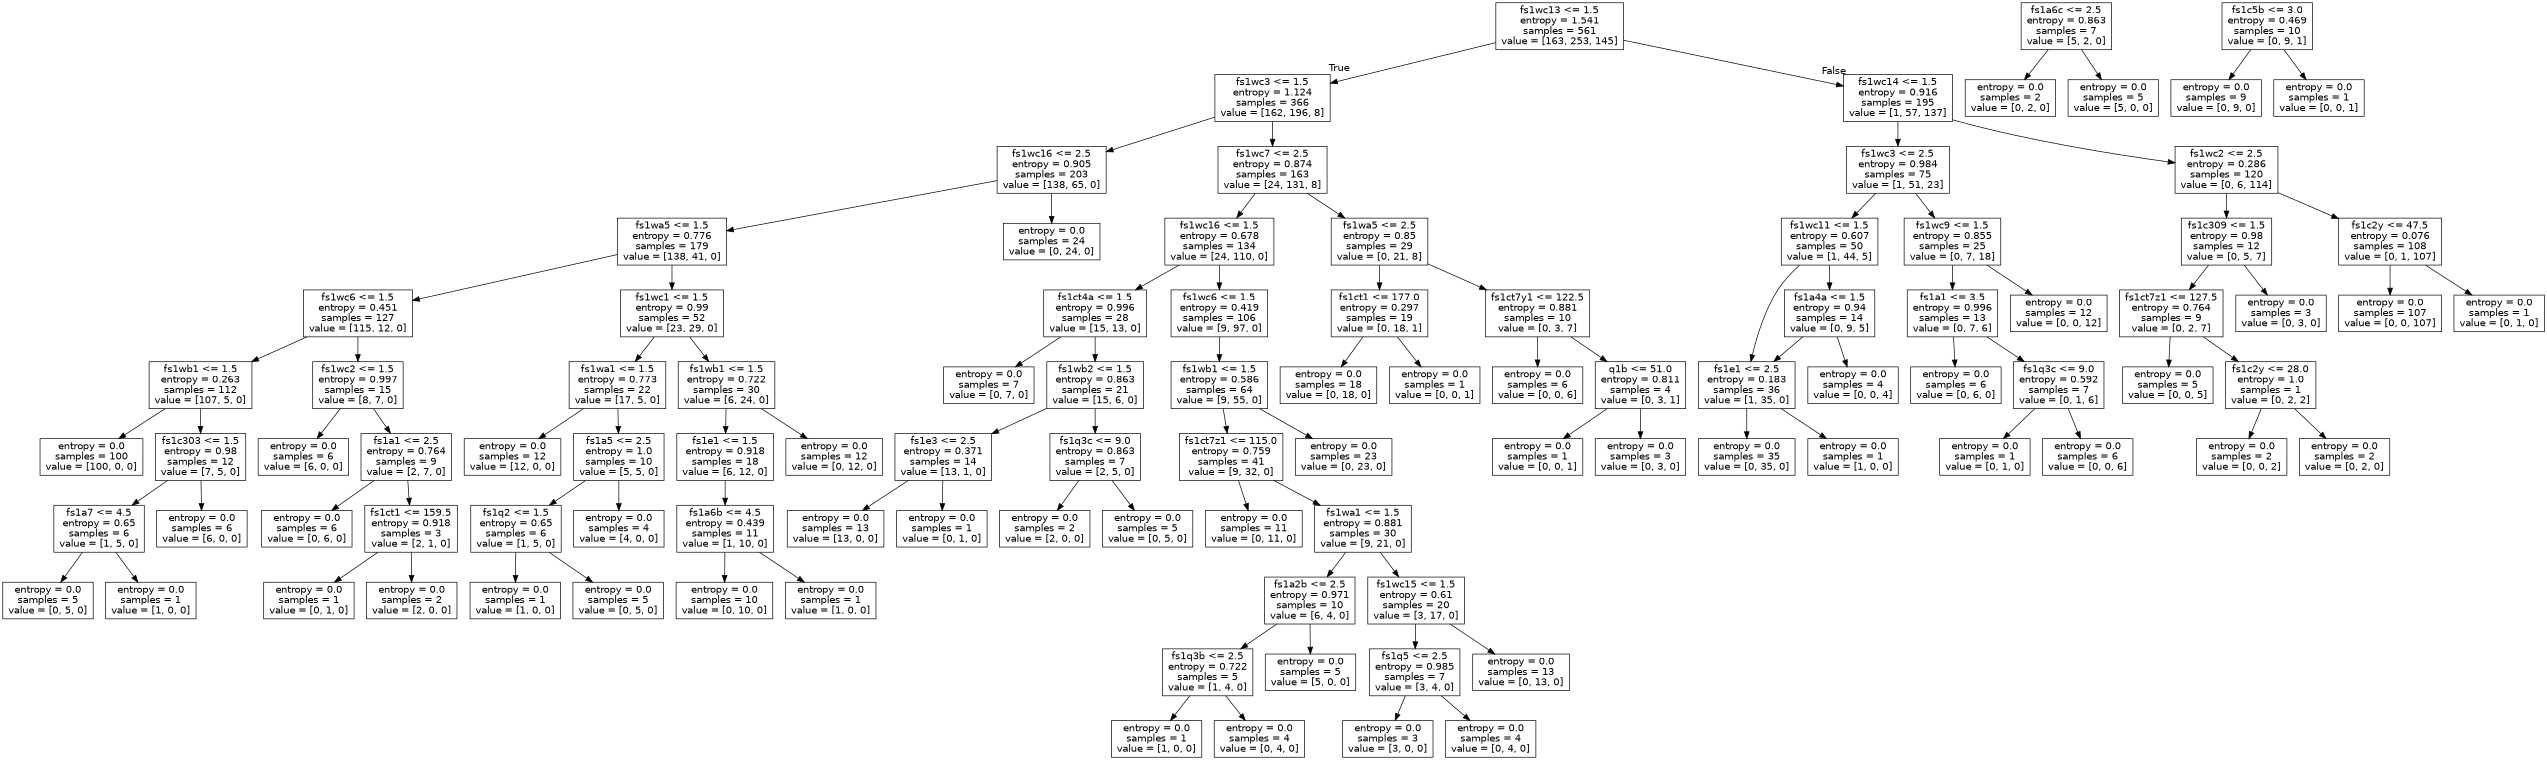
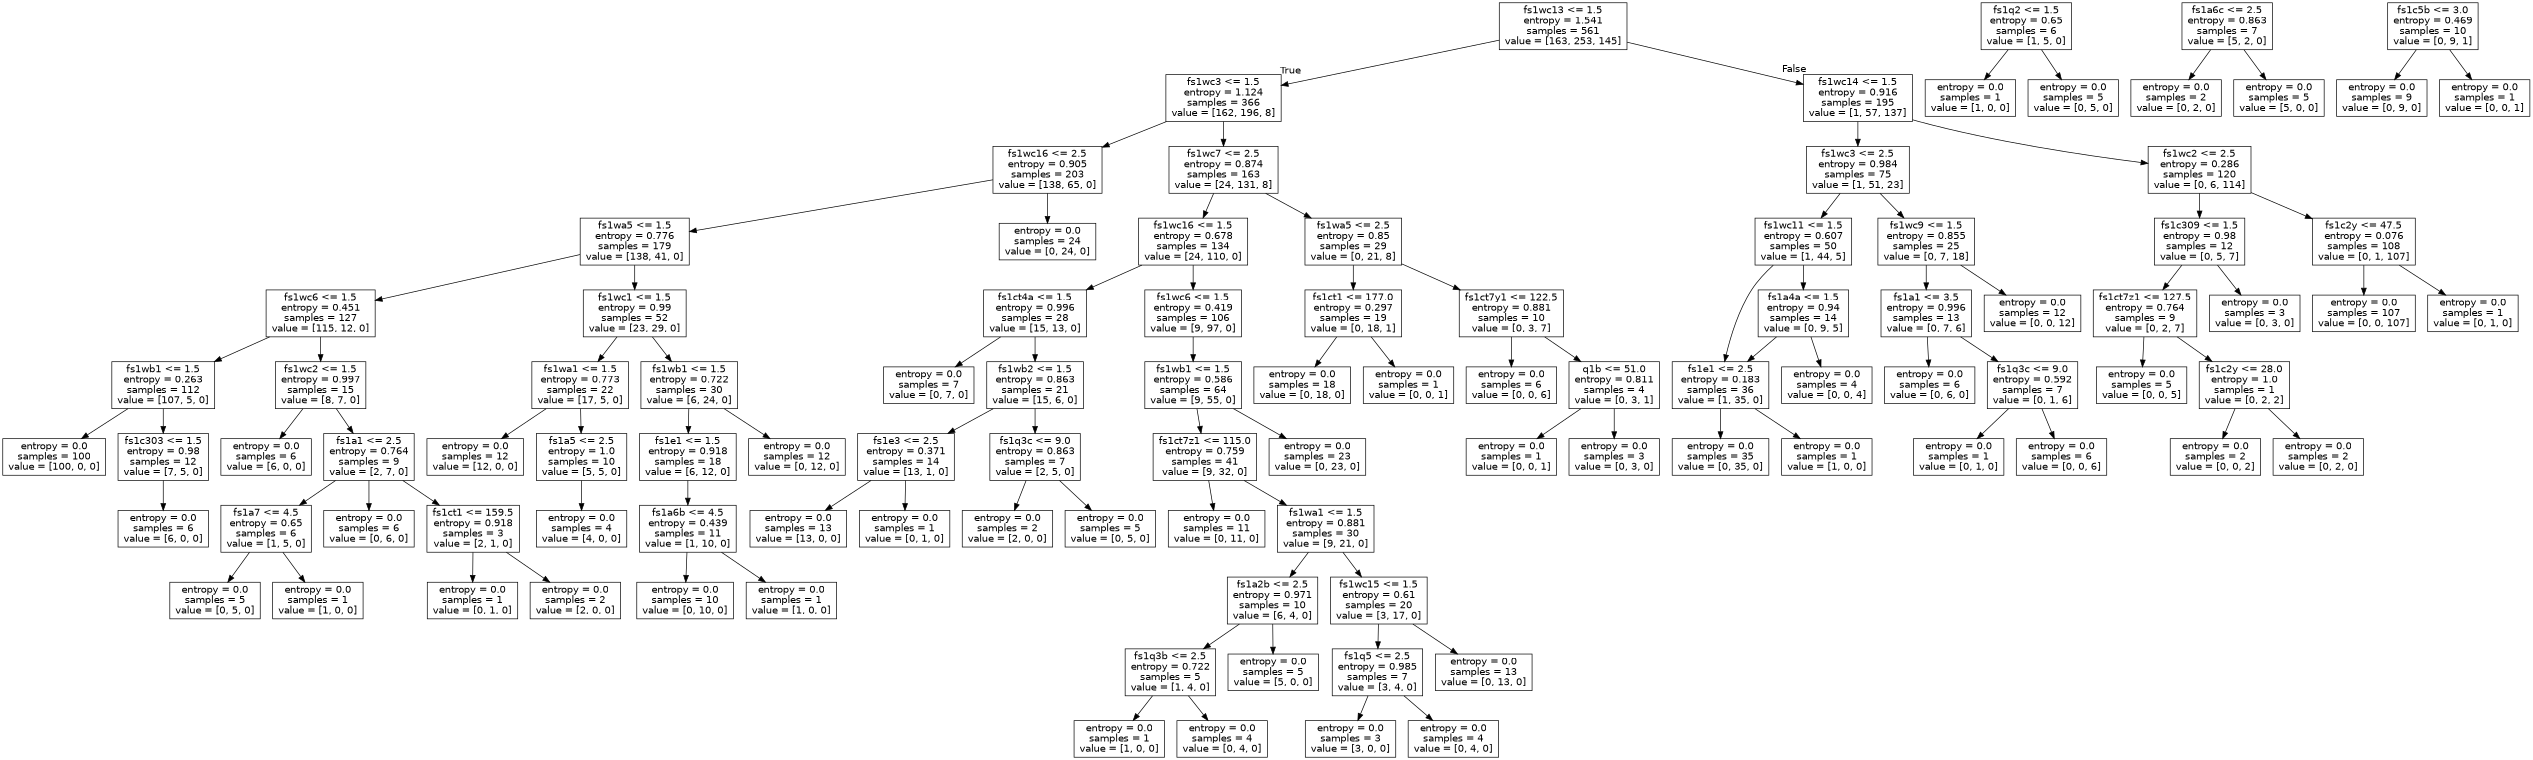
  digraph {
    node [fontname=helvetica shape=box]
    edge [fontname=helvetica]
    n1 [label="fs1wc13 <= 1.5\nentropy = 1.541\nsamples = 561\nvalue = [163, 253, 145]"]
    n2 [label="fs1wc3 <= 1.5\nentropy = 1.124\nsamples = 366\nvalue = [162, 196, 8]"]
    n3 [label="fs1wc14 <= 1.5\nentropy = 0.916\nsamples = 195\nvalue = [1, 57, 137]"]
    n4 [label="fs1wc16 <= 2.5\nentropy = 0.905\nsamples = 203\nvalue = [138, 65, 0]"]
    n5 [label="fs1wc7 <= 2.5\nentropy = 0.874\nsamples = 163\nvalue = [24, 131, 8]"]
    n6 [label="fs1wc3 <= 2.5\nentropy = 0.984\nsamples = 75\nvalue = [1, 51, 23]"]
    n7 [label="fs1wc2 <= 2.5\nentropy = 0.286\nsamples = 120\nvalue = [0, 6, 114]"]
    n8 [label="fs1wa5 <= 1.5\nentropy = 0.776\nsamples = 179\nvalue = [138, 41, 0]"]
    n9 [label="entropy = 0.0\nsamples = 24\nvalue = [0, 24, 0]"]
    n10 [label="fs1wc16 <= 1.5\nentropy = 0.678\nsamples = 134\nvalue = [24, 110, 0]"]
    n11 [label="fs1wa5 <= 2.5\nentropy = 0.85\nsamples = 29\nvalue = [0, 21, 8]"]
    n12 [label="fs1wc6 <= 1.5\nentropy = 0.451\nsamples = 127\nvalue = [115, 12, 0]"]
    n13 [label="fs1wc1 <= 1.5\nentropy = 0.99\nsamples = 52\nvalue = [23, 29, 0]"]
    n14 [label="fs1wb1 <= 1.5\nentropy = 0.263\nsamples = 112\nvalue = [107, 5, 0]"]
    n15 [label="fs1wc2 <= 1.5\nentropy = 0.997\nsamples = 15\nvalue = [8, 7, 0]"]
    n16 [label="fs1wa1 <= 1.5\nentropy = 0.773\nsamples = 22\nvalue = [17, 5, 0]"]
    n17 [label="fs1wb1 <= 1.5\nentropy = 0.722\nsamples = 30\nvalue = [6, 24, 0]"]
    n18 [label="entropy = 0.0\nsamples = 100\nvalue = [100, 0, 0]"]
    n19 [label="fs1c303 <= 1.5\nentropy = 0.98\nsamples = 12\nvalue = [7, 5, 0]"]
    n20 [label="entropy = 0.0\nsamples = 6\nvalue = [6, 0, 0]"]
    n21 [label="fs1a1 <= 2.5\nentropy = 0.764\nsamples = 9\nvalue = [2, 7, 0]"]
    n22 [label="fs1a7 <= 4.5\nentropy = 0.65\nsamples = 6\nvalue = [1, 5, 0]"]
    n23 [label="entropy = 0.0\nsamples = 6\nvalue = [6, 0, 0]"]
    n24 [label="entropy = 0.0\nsamples = 5\nvalue = [0, 5, 0]"]
    n25 [label="entropy = 0.0\nsamples = 1\nvalue = [1, 0, 0]"]
    n26 [label="entropy = 0.0\nsamples = 6\nvalue = [0, 6, 0]"]
    n27 [label="fs1ct1 <= 159.5\nentropy = 0.918\nsamples = 3\nvalue = [2, 1, 0]"]
    n28 [label="entropy = 0.0\nsamples = 1\nvalue = [0, 1, 0]"]
    n29 [label="entropy = 0.0\nsamples = 2\nvalue = [2, 0, 0]"]
    n30 [label="entropy = 0.0\nsamples = 12\nvalue = [12, 0, 0]"]
    n31 [label="fs1a5 <= 2.5\nentropy = 1.0\nsamples = 10\nvalue = [5, 5, 0]"]
    n32 [label="fs1e1 <= 1.5\nentropy = 0.918\nsamples = 18\nvalue = [6, 12, 0]"]
    n33 [label="entropy = 0.0\nsamples = 12\nvalue = [0, 12, 0]"]
    n34 [label="fs1q2 <= 1.5\nentropy = 0.65\nsamples = 6\nvalue = [1, 5, 0]"]
    n35 [label="entropy = 0.0\nsamples = 4\nvalue = [4, 0, 0]"]
    n36 [label="entropy = 0.0\nsamples = 1\nvalue = [1, 0, 0]"]
    n37 [label="entropy = 0.0\nsamples = 5\nvalue = [0, 5, 0]"]
    n38 [label="fs1a6b <= 4.5\nentropy = 0.439\nsamples = 11\nvalue = [1, 10, 0]"]
    n39 [label="entropy = 0.0\nsamples = 10\nvalue = [0, 10, 0]"]
    n40 [label="entropy = 0.0\nsamples = 1\nvalue = [1, 0, 0]"]
    n41 [label="fs1a6c <= 2.5\nentropy = 0.863\nsamples = 7\nvalue = [5, 2, 0]"]
    n42 [label="entropy = 0.0\nsamples = 2\nvalue = [0, 2, 0]"]
    n43 [label="entropy = 0.0\nsamples = 5\nvalue = [5, 0, 0]"]
    n44 [label="fs1ct4a <= 1.5\nentropy = 0.996\nsamples = 28\nvalue = [15, 13, 0]"]
    n45 [label="fs1wc6 <= 1.5\nentropy = 0.419\nsamples = 106\nvalue = [9, 97, 0]"]
    n46 [label="fs1ct1 <= 177.0\nentropy = 0.297\nsamples = 19\nvalue = [0, 18, 1]"]
    n47 [label="fs1ct7y1 <= 122.5\nentropy = 0.881\nsamples = 10\nvalue = [0, 3, 7]"]
    n48 [label="entropy = 0.0\nsamples = 7\nvalue = [0, 7, 0]"]
    n49 [label="fs1wb2 <= 1.5\nentropy = 0.863\nsamples = 21\nvalue = [15, 6, 0]"]
    n50 [label="fs1wb1 <= 1.5\nentropy = 0.586\nsamples = 64\nvalue = [9, 55, 0]"]
    n51 [label="fs1e3 <= 2.5\nentropy = 0.371\nsamples = 14\nvalue = [13, 1, 0]"]
    n52 [label="fs1q3c <= 9.0\nentropy = 0.863\nsamples = 7\nvalue = [2, 5, 0]"]
    n53 [label="entropy = 0.0\nsamples = 13\nvalue = [13, 0, 0]"]
    n54 [label="entropy = 0.0\nsamples = 1\nvalue = [0, 1, 0]"]
    n55 [label="entropy = 0.0\nsamples = 2\nvalue = [2, 0, 0]"]
    n56 [label="entropy = 0.0\nsamples = 5\nvalue = [0, 5, 0]"]
    n57 [label="fs1ct7z1 <= 115.0\nentropy = 0.759\nsamples = 41\nvalue = [9, 32, 0]"]
    n58 [label="entropy = 0.0\nsamples = 23\nvalue = [0, 23, 0]"]
    n59 [label="entropy = 0.0\nsamples = 11\nvalue = [0, 11, 0]"]
    n60 [label="fs1wa1 <= 1.5\nentropy = 0.881\nsamples = 30\nvalue = [9, 21, 0]"]
    n61 [label="fs1a2b <= 2.5\nentropy = 0.971\nsamples = 10\nvalue = [6, 4, 0]"]
    n62 [label="fs1wc15 <= 1.5\nentropy = 0.61\nsamples = 20\nvalue = [3, 17, 0]"]
    n63 [label="fs1q3b <= 2.5\nentropy = 0.722\nsamples = 5\nvalue = [1, 4, 0]"]
    n64 [label="entropy = 0.0\nsamples = 5\nvalue = [5, 0, 0]"]
    n65 [label="fs1q5 <= 2.5\nentropy = 0.985\nsamples = 7\nvalue = [3, 4, 0]"]
    n66 [label="entropy = 0.0\nsamples = 13\nvalue = [0, 13, 0]"]
    n67 [label="entropy = 0.0\nsamples = 1\nvalue = [1, 0, 0]"]
    n68 [label="entropy = 0.0\nsamples = 4\nvalue = [0, 4, 0]"]
    n69 [label="entropy = 0.0\nsamples = 3\nvalue = [3, 0, 0]"]
    n70 [label="entropy = 0.0\nsamples = 4\nvalue = [0, 4, 0]"]
    n71 [label="entropy = 0.0\nsamples = 18\nvalue = [0, 18, 0]"]
    n72 [label="entropy = 0.0\nsamples = 1\nvalue = [0, 0, 1]"]
    n73 [label="entropy = 0.0\nsamples = 6\nvalue = [0, 0, 6]"]
    n74 [label="q1b <= 51.0\nentropy = 0.811\nsamples = 4\nvalue = [0, 3, 1]"]
    n75 [label="entropy = 0.0\nsamples = 1\nvalue = [0, 0, 1]"]
    n76 [label="entropy = 0.0\nsamples = 3\nvalue = [0, 3, 0]"]
    n77 [label="fs1wc11 <= 1.5\nentropy = 0.607\nsamples = 50\nvalue = [1, 44, 5]"]
    n78 [label="fs1wc9 <= 1.5\nentropy = 0.855\nsamples = 25\nvalue = [0, 7, 18]"]
    n79 [label="fs1c309 <= 1.5\nentropy = 0.98\nsamples = 12\nvalue = [0, 5, 7]"]
    n80 [label="fs1c2y <= 47.5\nentropy = 0.076\nsamples = 108\nvalue = [0, 1, 107]"]
    n81 [label="fs1e1 <= 2.5\nentropy = 0.183\nsamples = 36\nvalue = [1, 35, 0]"]
    n82 [label="fs1a4a <= 1.5\nentropy = 0.94\nsamples = 14\nvalue = [0, 9, 5]"]
    n83 [label="fs1a1 <= 3.5\nentropy = 0.996\nsamples = 13\nvalue = [0, 7, 6]"]
    n84 [label="entropy = 0.0\nsamples = 12\nvalue = [0, 0, 12]"]
    n85 [label="entropy = 0.0\nsamples = 35\nvalue = [0, 35, 0]"]
    n86 [label="entropy = 0.0\nsamples = 1\nvalue = [1, 0, 0]"]
    n87 [label="entropy = 0.0\nsamples = 4\nvalue = [0, 0, 4]"]
    n88 [label="fs1c5b <= 3.0\nentropy = 0.469\nsamples = 10\nvalue = [0, 9, 1]"]
    n89 [label="entropy = 0.0\nsamples = 9\nvalue = [0, 9, 0]"]
    n90 [label="entropy = 0.0\nsamples = 1\nvalue = [0, 0, 1]"]
    n91 [label="entropy = 0.0\nsamples = 6\nvalue = [0, 6, 0]"]
    n92 [label="fs1q3c <= 9.0\nentropy = 0.592\nsamples = 7\nvalue = [0, 1, 6]"]
    n93 [label="entropy = 0.0\nsamples = 1\nvalue = [0, 1, 0]"]
    n94 [label="entropy = 0.0\nsamples = 6\nvalue = [0, 0, 6]"]
    n95 [label="fs1ct7z1 <= 127.5\nentropy = 0.764\nsamples = 9\nvalue = [0, 2, 7]"]
    n96 [label="entropy = 0.0\nsamples = 3\nvalue = [0, 3, 0]"]
    n97 [label="entropy = 0.0\nsamples = 107\nvalue = [0, 0, 107]"]
    n98 [label="entropy = 0.0\nsamples = 1\nvalue = [0, 1, 0]"]
    n99 [label="entropy = 0.0\nsamples = 5\nvalue = [0, 0, 5]"]
    n100 [label="fs1c2y <= 28.0\nentropy = 1.0\nsamples = 1\nvalue = [0, 2, 2]"]
    n101 [label="entropy = 0.0\nsamples = 2\nvalue = [0, 0, 2]"]
    n102 [label="entropy = 0.0\nsamples = 2\nvalue = [0, 2, 0]"]
    n1 -> n2 [headlabel=True labelangle=45 labeldistance=2.5]
    n1 -> n3 [headlabel=False labelangle=-45 labeldistance=2.5]
    n2 -> n4
    n2 -> n5
    n3 -> n6
    n3 -> n7
    n4 -> n8
    n4 -> n9
    n5 -> n10
    n5 -> n11
    n6 -> n77
    n6 -> n78
    n7 -> n79
    n7 -> n80
    n8 -> n12
    n8 -> n13
    n10 -> n44
    n10 -> n45
    n11 -> n46
    n11 -> n47
    n12 -> n14
    n12 -> n15
    n13 -> n16
    n13 -> n17
    n14 -> n18
    n14 -> n19
    n15 -> n20
    n15 -> n21
    n16 -> n30
    n16 -> n31
    n17 -> n32
    n17 -> n33
-   n19 -> n22
+   n21 -> n22
    n19 -> n23
    n21 -> n26
    n21 -> n27
    n22 -> n24
    n22 -> n25
    n27 -> n28
    n27 -> n29
-   n31 -> n34
    n31 -> n35
    n32 -> n38
    n34 -> n36
    n34 -> n37
    n38 -> n39
    n38 -> n40
    n41 -> n42
    n41 -> n43
    n44 -> n48
    n44 -> n49
    n45 -> n50
    n46 -> n71
    n46 -> n72
    n47 -> n73
    n47 -> n74
    n49 -> n51
    n49 -> n52
    n50 -> n57
    n50 -> n58
    n51 -> n53
    n51 -> n54
    n52 -> n55
    n52 -> n56
    n57 -> n59
    n57 -> n60
    n60 -> n61
    n60 -> n62
    n61 -> n63
    n61 -> n64
    n62 -> n65
    n62 -> n66
    n63 -> n67
    n63 -> n68
    n65 -> n69
    n65 -> n70
    n74 -> n75
    n74 -> n76
    n77 -> n81
    n77 -> n82
    n78 -> n83
    n78 -> n84
    n79 -> n95
    n79 -> n96
    n80 -> n97
    n80 -> n98
    n81 -> n85
    n81 -> n86
    n82 -> n81
    n82 -> n87
    n83 -> n91
    n83 -> n92
    n88 -> n89
    n88 -> n90
    n92 -> n93
    n92 -> n94
    n95 -> n99
    n95 -> n100
    n100 -> n101
    n100 -> n102
  }
